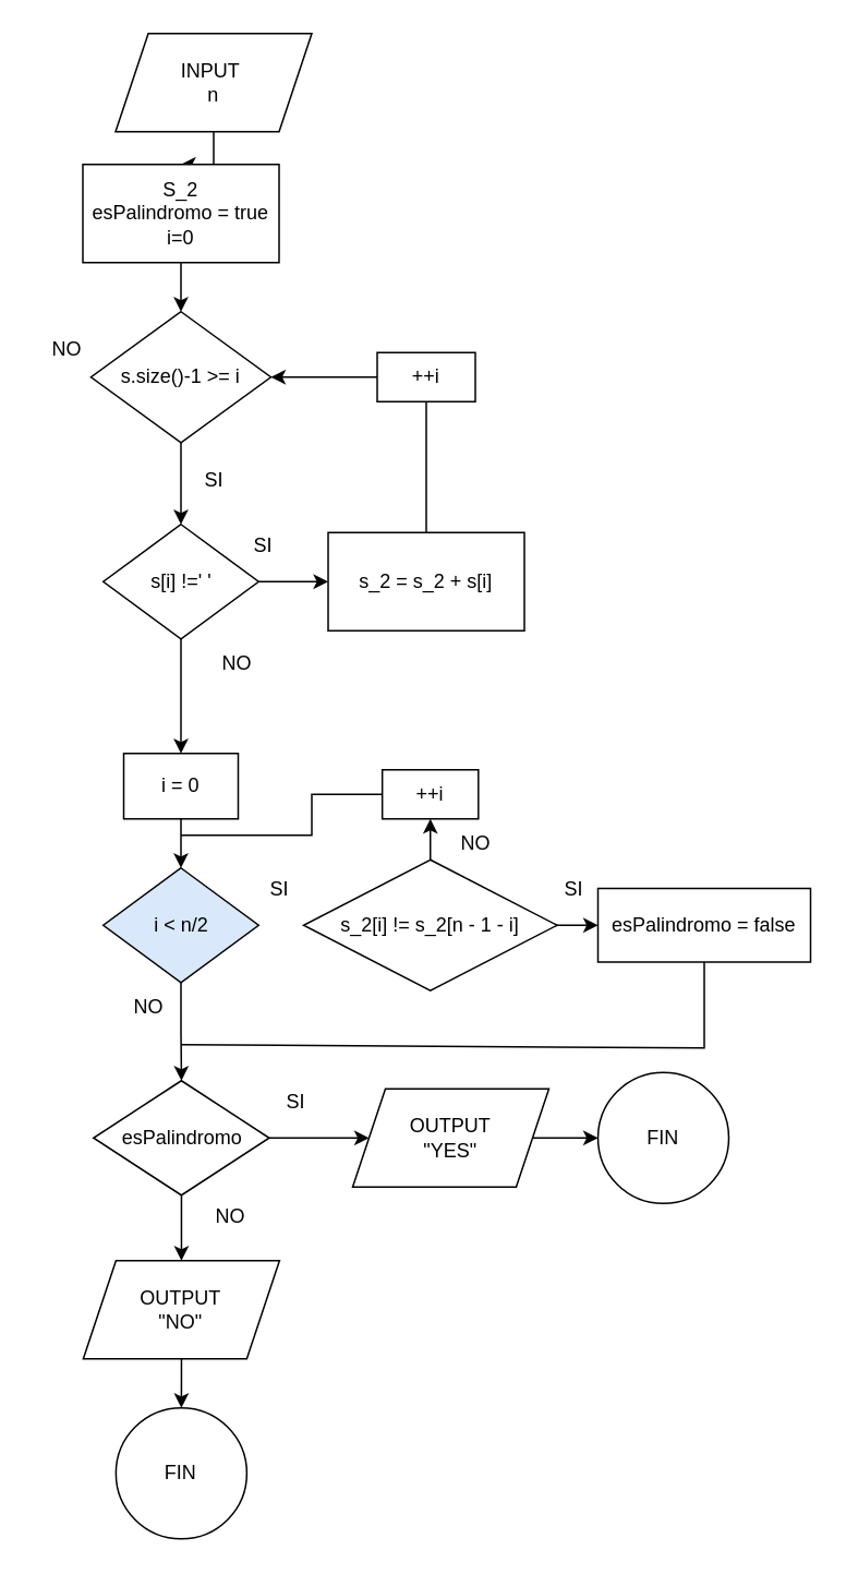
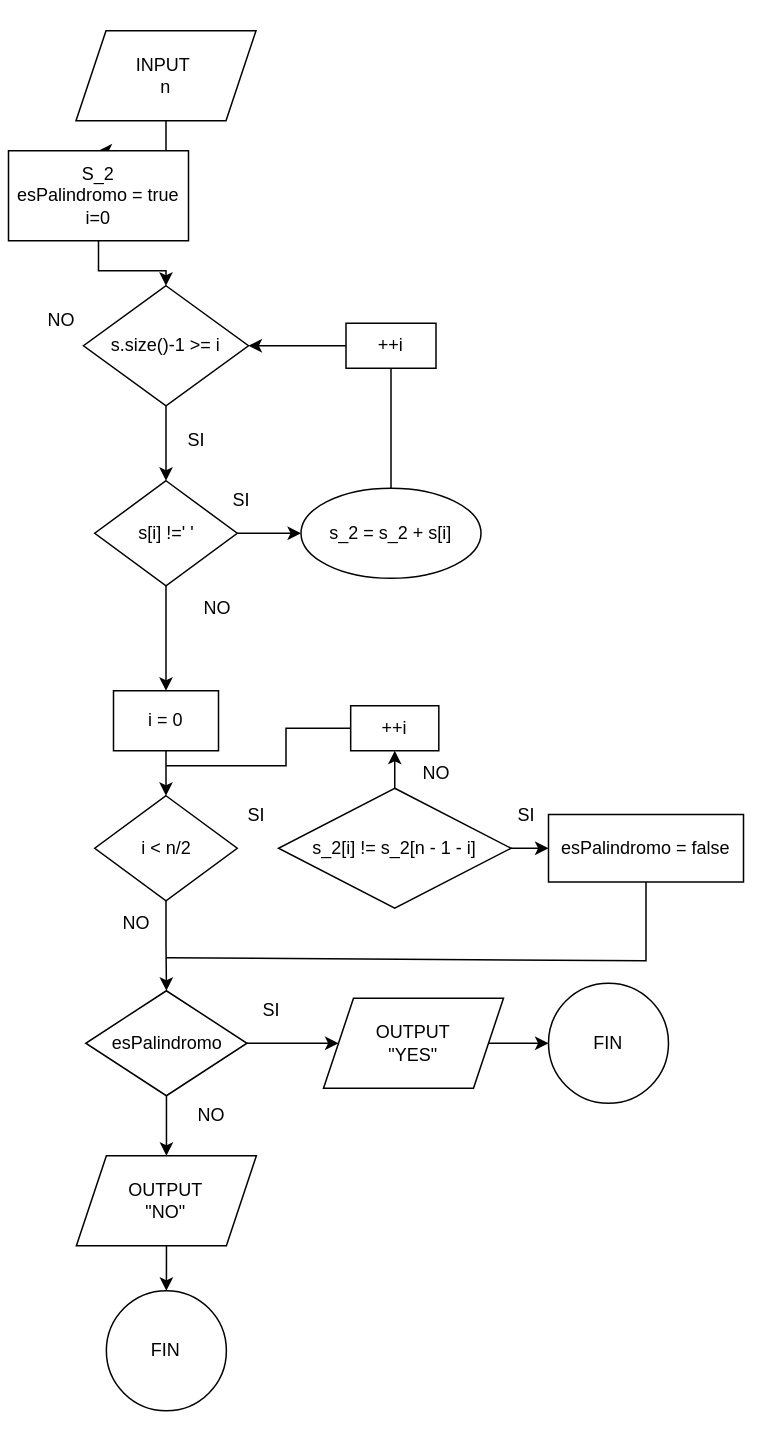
  <mxCell id="0" />
  <mxCell id="1" parent="0" />
  <mxCell id="2" value="" style="edgeStyle=orthogonalEdgeStyle;rounded=0;orthogonalLoop=1;jettySize=auto;html=1;" edge="1" parent="1" source="3" target="5"><mxGeometry relative="1" as="geometry" /></mxCell>
- <mxCell id="3" value="INPUT&amp;nbsp;&lt;div&gt;n&lt;/div&gt;" style="shape=parallelogram;perimeter=parallelogramPerimeter;whiteSpace=wrap;html=1;fixedSize=1;" vertex="1" parent="1"><mxGeometry x="70" y="20" width="120" height="60" as="geometry" /></mxCell>
+ <mxCell id="3" value="INPUT&amp;nbsp;&lt;div&gt;n&lt;/div&gt;" style="shape=parallelogram;perimeter=parallelogramPerimeter;whiteSpace=wrap;html=1;fixedSize=1;" vertex="1" parent="1"><mxGeometry x="50" y="20" width="120" height="60" as="geometry" /></mxCell>
  <mxCell id="4" value="" style="edgeStyle=orthogonalEdgeStyle;rounded=0;orthogonalLoop=1;jettySize=auto;html=1;" edge="1" parent="1" source="5" target="7"><mxGeometry relative="1" as="geometry" /></mxCell>
- <mxCell id="5" value="S_2&lt;div&gt;esPalindromo = true&lt;/div&gt;&lt;div&gt;i=0&lt;/div&gt;" style="whiteSpace=wrap;html=1;" vertex="1" parent="1"><mxGeometry x="50" y="100" width="120" height="60" as="geometry" /></mxCell>
+ <mxCell id="5" value="S_2&lt;div&gt;esPalindromo = true&lt;/div&gt;&lt;div&gt;i=0&lt;/div&gt;" style="whiteSpace=wrap;html=1;" vertex="1" parent="1"><mxGeometry x="5" y="100" width="120" height="60" as="geometry" /></mxCell>
  <mxCell id="6" value="" style="edgeStyle=orthogonalEdgeStyle;rounded=0;orthogonalLoop=1;jettySize=auto;html=1;" edge="1" parent="1" source="7" target="10"><mxGeometry relative="1" as="geometry" /></mxCell>
  <mxCell id="7" value="s.size()-1 &amp;gt;= i" style="rhombus;whiteSpace=wrap;html=1;" vertex="1" parent="1"><mxGeometry x="55" y="190" width="110" height="80" as="geometry" /></mxCell>
  <mxCell id="8" value="" style="edgeStyle=orthogonalEdgeStyle;rounded=0;orthogonalLoop=1;jettySize=auto;html=1;" edge="1" parent="1" source="10" target="14"><mxGeometry relative="1" as="geometry" /></mxCell>
  <mxCell id="9" value="" style="edgeStyle=orthogonalEdgeStyle;rounded=0;orthogonalLoop=1;jettySize=auto;html=1;" edge="1" parent="1" source="21" target="17"><mxGeometry relative="1" as="geometry" /></mxCell>
  <mxCell id="10" value="s[i] !=' '" style="rhombus;whiteSpace=wrap;html=1;" vertex="1" parent="1"><mxGeometry x="62.5" y="320" width="95" height="70" as="geometry" /></mxCell>
  <mxCell id="11" value="SI" style="text;html=1;align=center;verticalAlign=middle;resizable=0;points=[];autosize=1;strokeColor=none;fillColor=none;" vertex="1" parent="1"><mxGeometry x="115" y="278" width="30" height="30" as="geometry" /></mxCell>
  <mxCell id="12" value="SI" style="text;html=1;align=center;verticalAlign=middle;resizable=0;points=[];autosize=1;strokeColor=none;fillColor=none;" vertex="1" parent="1"><mxGeometry x="145" y="318" width="30" height="30" as="geometry" /></mxCell>
  <mxCell id="13" style="edgeStyle=orthogonalEdgeStyle;rounded=0;orthogonalLoop=1;jettySize=auto;html=1;entryX=1;entryY=0.5;entryDx=0;entryDy=0;" edge="1" parent="1" source="14" target="7"><mxGeometry relative="1" as="geometry"><mxPoint x="260" y="220" as="targetPoint" /><Array as="points"><mxPoint x="260" y="230" /></Array></mxGeometry></mxCell>
- <mxCell id="14" value="s_2 = s_2 + s[i]" style="whiteSpace=wrap;html=1;" vertex="1" parent="1"><mxGeometry x="200" y="325" width="120" height="60" as="geometry" /></mxCell>
+ <mxCell id="14" value="s_2 = s_2 + s[i]" style="ellipse;whiteSpace=wrap;html=1;" vertex="1" parent="1"><mxGeometry x="200" y="325" width="120" height="60" as="geometry" /></mxCell>
  <mxCell id="15" value="NO" style="text;html=1;align=center;verticalAlign=middle;resizable=0;points=[];autosize=1;strokeColor=none;fillColor=none;" vertex="1" parent="1"><mxGeometry x="124" y="390" width="40" height="30" as="geometry" /></mxCell>
  <mxCell id="16" value="" style="edgeStyle=orthogonalEdgeStyle;rounded=0;orthogonalLoop=1;jettySize=auto;html=1;" edge="1" parent="1" source="17" target="31"><mxGeometry relative="1" as="geometry" /></mxCell>
- <mxCell id="17" value="i &amp;lt; n/2" style="rhombus;whiteSpace=wrap;html=1;fillColor=#dae8fc;" vertex="1" parent="1"><mxGeometry x="62.5" y="530" width="95" height="70" as="geometry" /></mxCell>
+ <mxCell id="17" value="i &amp;lt; n/2" style="rhombus;whiteSpace=wrap;html=1;" vertex="1" parent="1"><mxGeometry x="62.5" y="530" width="95" height="70" as="geometry" /></mxCell>
  <mxCell id="18" value="++i" style="whiteSpace=wrap;html=1;" vertex="1" parent="1"><mxGeometry x="230" y="215" width="60" height="30" as="geometry" /></mxCell>
  <mxCell id="19" value="NO" style="text;html=1;align=center;verticalAlign=middle;resizable=0;points=[];autosize=1;strokeColor=none;fillColor=none;" vertex="1" parent="1"><mxGeometry x="20" y="198" width="40" height="30" as="geometry" /></mxCell>
  <mxCell id="20" value="" style="edgeStyle=orthogonalEdgeStyle;rounded=0;orthogonalLoop=1;jettySize=auto;html=1;" edge="1" parent="1" source="10" target="21"><mxGeometry relative="1" as="geometry"><mxPoint x="110" y="390" as="sourcePoint" /><mxPoint x="110" y="530" as="targetPoint" /></mxGeometry></mxCell>
  <mxCell id="21" value="i = 0" style="whiteSpace=wrap;html=1;" vertex="1" parent="1"><mxGeometry x="75" y="460" width="70" height="40" as="geometry" /></mxCell>
  <mxCell id="22" value="" style="edgeStyle=orthogonalEdgeStyle;rounded=0;orthogonalLoop=1;jettySize=auto;html=1;" edge="1" parent="1" source="24" target="27"><mxGeometry relative="1" as="geometry" /></mxCell>
  <mxCell id="23" value="" style="edgeStyle=orthogonalEdgeStyle;rounded=0;orthogonalLoop=1;jettySize=auto;html=1;" edge="1" parent="1" source="24" target="41"><mxGeometry relative="1" as="geometry" /></mxCell>
  <mxCell id="24" value="s_2[i] != s_2[n - 1 - i]" style="rhombus;whiteSpace=wrap;html=1;" vertex="1" parent="1"><mxGeometry x="185" y="525" width="155" height="80" as="geometry" /></mxCell>
  <mxCell id="25" value="SI" style="text;html=1;align=center;verticalAlign=middle;resizable=0;points=[];autosize=1;strokeColor=none;fillColor=none;" vertex="1" parent="1"><mxGeometry x="155" y="528" width="30" height="30" as="geometry" /></mxCell>
  <mxCell id="26" value="SI" style="text;html=1;align=center;verticalAlign=middle;resizable=0;points=[];autosize=1;strokeColor=none;fillColor=none;" vertex="1" parent="1"><mxGeometry x="335" y="528" width="30" height="30" as="geometry" /></mxCell>
  <mxCell id="27" value="esPalindromo = false" style="whiteSpace=wrap;html=1;" vertex="1" parent="1"><mxGeometry x="365" y="542.5" width="130" height="45" as="geometry" /></mxCell>
  <mxCell id="28" value="NO" style="text;html=1;align=center;verticalAlign=middle;resizable=0;points=[];autosize=1;strokeColor=none;fillColor=none;" vertex="1" parent="1"><mxGeometry x="70" y="600" width="40" height="30" as="geometry" /></mxCell>
  <mxCell id="29" value="" style="edgeStyle=orthogonalEdgeStyle;rounded=0;orthogonalLoop=1;jettySize=auto;html=1;" edge="1" parent="1" source="31" target="34"><mxGeometry relative="1" as="geometry" /></mxCell>
  <mxCell id="30" value="" style="edgeStyle=orthogonalEdgeStyle;rounded=0;orthogonalLoop=1;jettySize=auto;html=1;" edge="1" parent="1" source="31" target="37"><mxGeometry relative="1" as="geometry" /></mxCell>
  <mxCell id="31" value="esPalindromo" style="rhombus;whiteSpace=wrap;html=1;" vertex="1" parent="1"><mxGeometry x="56.5" y="660" width="107.5" height="70" as="geometry" /></mxCell>
  <mxCell id="32" value="SI" style="text;html=1;align=center;verticalAlign=middle;resizable=0;points=[];autosize=1;strokeColor=none;fillColor=none;" vertex="1" parent="1"><mxGeometry x="165" y="658" width="30" height="30" as="geometry" /></mxCell>
  <mxCell id="33" value="" style="edgeStyle=orthogonalEdgeStyle;rounded=0;orthogonalLoop=1;jettySize=auto;html=1;" edge="1" parent="1" source="34" target="35"><mxGeometry relative="1" as="geometry" /></mxCell>
  <mxCell id="34" value="&lt;div&gt;&lt;span style=&quot;background-color: initial;&quot;&gt;OUTPUT&lt;/span&gt;&lt;/div&gt;&lt;div&gt;&lt;span style=&quot;background-color: initial;&quot;&gt;&quot;YES&quot;&lt;/span&gt;&lt;br&gt;&lt;/div&gt;" style="shape=parallelogram;perimeter=parallelogramPerimeter;whiteSpace=wrap;html=1;fixedSize=1;" vertex="1" parent="1"><mxGeometry x="215" y="665" width="120" height="60" as="geometry" /></mxCell>
  <mxCell id="35" value="FIN" style="ellipse;whiteSpace=wrap;html=1;" vertex="1" parent="1"><mxGeometry x="365" y="655" width="80" height="80" as="geometry" /></mxCell>
  <mxCell id="36" value="" style="edgeStyle=orthogonalEdgeStyle;rounded=0;orthogonalLoop=1;jettySize=auto;html=1;" edge="1" parent="1" source="37" target="38"><mxGeometry relative="1" as="geometry" /></mxCell>
  <mxCell id="37" value="OUTPUT&lt;div&gt;&quot;NO&quot;&lt;/div&gt;" style="shape=parallelogram;perimeter=parallelogramPerimeter;whiteSpace=wrap;html=1;fixedSize=1;" vertex="1" parent="1"><mxGeometry x="50.25" y="770" width="120" height="60" as="geometry" /></mxCell>
  <mxCell id="38" value="FIN" style="ellipse;whiteSpace=wrap;html=1;" vertex="1" parent="1"><mxGeometry x="70.25" y="860" width="80" height="80" as="geometry" /></mxCell>
  <mxCell id="39" value="NO" style="text;html=1;align=center;verticalAlign=middle;resizable=0;points=[];autosize=1;strokeColor=none;fillColor=none;" vertex="1" parent="1"><mxGeometry x="120" y="728" width="40" height="30" as="geometry" /></mxCell>
  <mxCell id="40" value="" style="endArrow=none;html=1;rounded=0;" edge="1" parent="1"><mxGeometry width="50" height="50" relative="1" as="geometry"><mxPoint x="110" y="638" as="sourcePoint" /><mxPoint x="430" y="587.5" as="targetPoint" /><Array as="points"><mxPoint x="430" y="640" /></Array></mxGeometry></mxCell>
  <mxCell id="41" value="++i" style="whiteSpace=wrap;html=1;" vertex="1" parent="1"><mxGeometry x="233.12" y="470" width="58.75" height="30" as="geometry" /></mxCell>
  <mxCell id="42" value="NO" style="text;html=1;align=center;verticalAlign=middle;resizable=0;points=[];autosize=1;strokeColor=none;fillColor=none;" vertex="1" parent="1"><mxGeometry x="270" y="500" width="40" height="30" as="geometry" /></mxCell>
  <mxCell id="43" value="" style="endArrow=none;html=1;rounded=0;" edge="1" parent="1"><mxGeometry width="50" height="50" relative="1" as="geometry"><mxPoint x="110" y="510" as="sourcePoint" /><mxPoint x="233.12" y="485" as="targetPoint" /><Array as="points"><mxPoint x="190" y="510" /><mxPoint x="190" y="485" /></Array></mxGeometry></mxCell>
